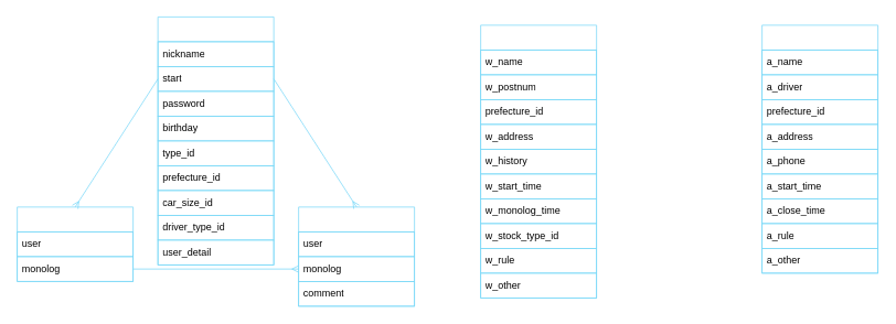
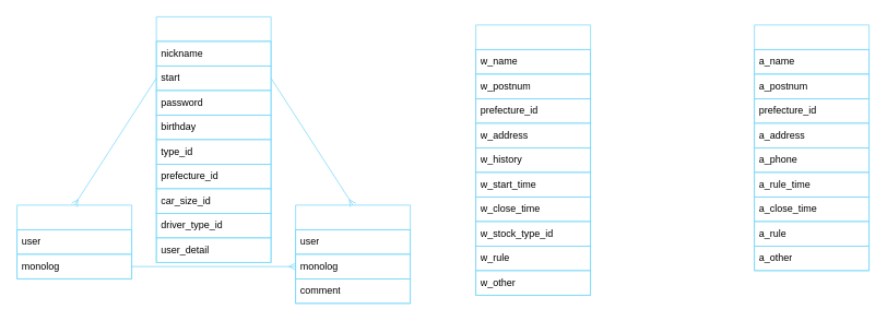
  <mxCell id="0" />
  <mxCell id="1" parent="0" />
  <mxCell id="2" value="&lt;font&gt;User&lt;/font&gt;" style="swimlane;fontStyle=0;childLayout=stackLayout;horizontal=1;startSize=30;horizontalStack=0;resizeParent=1;resizeParentMax=0;resizeLast=0;collapsible=1;marginBottom=0;whiteSpace=wrap;html=1;fontColor=#FFFFFF;strokeColor=#7cd9f8;" parent="1" vertex="1"><mxGeometry x="190" y="20" width="140" height="300" as="geometry"><mxRectangle x="100" y="60" width="60" height="30" as="alternateBounds" /></mxGeometry></mxCell>
  <mxCell id="3" value="nickname" style="text;strokeColor=#7cd9f8;fillColor=none;align=left;verticalAlign=middle;spacingLeft=4;spacingRight=4;overflow=hidden;points=[[0,0.5],[1,0.5]];portConstraint=eastwest;rotatable=0;whiteSpace=wrap;html=1;fontColor=#000000;" parent="2" vertex="1"><mxGeometry y="30" width="140" height="30" as="geometry" /></mxCell>
  <mxCell id="4" value="start" style="text;strokeColor=#7cd9f8;fillColor=none;align=left;verticalAlign=middle;spacingLeft=4;spacingRight=4;overflow=hidden;points=[[0,0.5],[1,0.5]];portConstraint=eastwest;rotatable=0;whiteSpace=wrap;html=1;fontColor=#000000;" parent="2" vertex="1"><mxGeometry y="60" width="140" height="30" as="geometry" /></mxCell>
  <mxCell id="5" value="password" style="text;strokeColor=#7cd9f8;fillColor=none;align=left;verticalAlign=middle;spacingLeft=4;spacingRight=4;overflow=hidden;points=[[0,0.5],[1,0.5]];portConstraint=eastwest;rotatable=0;whiteSpace=wrap;html=1;fontColor=#000000;" parent="2" vertex="1"><mxGeometry y="90" width="140" height="30" as="geometry" /></mxCell>
  <mxCell id="6" value="birthday" style="text;strokeColor=#7cd9f8;fillColor=none;align=left;verticalAlign=middle;spacingLeft=4;spacingRight=4;overflow=hidden;points=[[0,0.5],[1,0.5]];portConstraint=eastwest;rotatable=0;whiteSpace=wrap;html=1;fontColor=#000000;" parent="2" vertex="1"><mxGeometry y="120" width="140" height="30" as="geometry" /></mxCell>
  <mxCell id="7" value="type_id" style="text;strokeColor=#7cd9f8;fillColor=none;align=left;verticalAlign=middle;spacingLeft=4;spacingRight=4;overflow=hidden;points=[[0,0.5],[1,0.5]];portConstraint=eastwest;rotatable=0;whiteSpace=wrap;html=1;fontColor=#000000;" parent="2" vertex="1"><mxGeometry y="150" width="140" height="30" as="geometry" /></mxCell>
  <mxCell id="8" value="prefecture_id" style="text;strokeColor=#7cd9f8;fillColor=none;align=left;verticalAlign=middle;spacingLeft=4;spacingRight=4;overflow=hidden;points=[[0,0.5],[1,0.5]];portConstraint=eastwest;rotatable=0;whiteSpace=wrap;html=1;fontColor=#000000;" parent="2" vertex="1"><mxGeometry y="180" width="140" height="30" as="geometry" /></mxCell>
  <mxCell id="9" value="car_size_id" style="text;strokeColor=#7cd9f8;fillColor=none;align=left;verticalAlign=middle;spacingLeft=4;spacingRight=4;overflow=hidden;points=[[0,0.5],[1,0.5]];portConstraint=eastwest;rotatable=0;whiteSpace=wrap;html=1;fontColor=#000000;" parent="2" vertex="1"><mxGeometry y="210" width="140" height="30" as="geometry" /></mxCell>
  <mxCell id="10" value="driver_type_id" style="text;strokeColor=#7cd9f8;fillColor=none;align=left;verticalAlign=middle;spacingLeft=4;spacingRight=4;overflow=hidden;points=[[0,0.5],[1,0.5]];portConstraint=eastwest;rotatable=0;whiteSpace=wrap;html=1;fontColor=#000000;" parent="2" vertex="1"><mxGeometry y="240" width="140" height="30" as="geometry" /></mxCell>
  <mxCell id="11" value="user_detail" style="text;strokeColor=#7cd9f8;fillColor=none;align=left;verticalAlign=middle;spacingLeft=4;spacingRight=4;overflow=hidden;points=[[0,0.5],[1,0.5]];portConstraint=eastwest;rotatable=0;whiteSpace=wrap;html=1;fontColor=#000000;" parent="2" vertex="1"><mxGeometry y="270" width="140" height="30" as="geometry" /></mxCell>
  <mxCell id="12" value="&lt;font&gt;Warehouse&lt;/font&gt;" style="swimlane;fontStyle=0;childLayout=stackLayout;horizontal=1;startSize=30;horizontalStack=0;resizeParent=1;resizeParentMax=0;resizeLast=0;collapsible=1;marginBottom=0;whiteSpace=wrap;html=1;fontColor=#FFFFFF;strokeColor=#7cd9f8;" parent="1" vertex="1"><mxGeometry x="580" y="30" width="140" height="330" as="geometry" /></mxCell>
  <mxCell id="13" value="w_name" style="text;strokeColor=#7cd9f8;fillColor=none;align=left;verticalAlign=middle;spacingLeft=4;spacingRight=4;overflow=hidden;points=[[0,0.5],[1,0.5]];portConstraint=eastwest;rotatable=0;whiteSpace=wrap;html=1;fontColor=#000000;" parent="12" vertex="1"><mxGeometry y="30" width="140" height="30" as="geometry" /></mxCell>
  <mxCell id="14" value="w_postnum" style="text;strokeColor=#7cd9f8;fillColor=none;align=left;verticalAlign=middle;spacingLeft=4;spacingRight=4;overflow=hidden;points=[[0,0.5],[1,0.5]];portConstraint=eastwest;rotatable=0;whiteSpace=wrap;html=1;fontColor=#000000;" parent="12" vertex="1"><mxGeometry y="60" width="140" height="30" as="geometry" /></mxCell>
  <mxCell id="15" value="prefecture_id" style="text;strokeColor=#7cd9f8;fillColor=none;align=left;verticalAlign=middle;spacingLeft=4;spacingRight=4;overflow=hidden;points=[[0,0.5],[1,0.5]];portConstraint=eastwest;rotatable=0;whiteSpace=wrap;html=1;fontColor=#000000;" parent="12" vertex="1"><mxGeometry y="90" width="140" height="30" as="geometry" /></mxCell>
  <mxCell id="16" value="w_address" style="text;strokeColor=#7cd9f8;fillColor=none;align=left;verticalAlign=middle;spacingLeft=4;spacingRight=4;overflow=hidden;points=[[0,0.5],[1,0.5]];portConstraint=eastwest;rotatable=0;whiteSpace=wrap;html=1;fontColor=#000000;" parent="12" vertex="1"><mxGeometry y="120" width="140" height="30" as="geometry" /></mxCell>
  <mxCell id="17" value="w_history" style="text;strokeColor=#7cd9f8;fillColor=none;align=left;verticalAlign=middle;spacingLeft=4;spacingRight=4;overflow=hidden;points=[[0,0.5],[1,0.5]];portConstraint=eastwest;rotatable=0;whiteSpace=wrap;html=1;fontColor=#000000;" parent="12" vertex="1"><mxGeometry y="150" width="140" height="30" as="geometry" /></mxCell>
  <mxCell id="18" value="w_start_time" style="text;strokeColor=#7cd9f8;fillColor=none;align=left;verticalAlign=middle;spacingLeft=4;spacingRight=4;overflow=hidden;points=[[0,0.5],[1,0.5]];portConstraint=eastwest;rotatable=0;whiteSpace=wrap;html=1;fontColor=#000000;" parent="12" vertex="1"><mxGeometry y="180" width="140" height="30" as="geometry" /></mxCell>
- <mxCell id="19" value="w_monolog_time" style="text;strokeColor=#7cd9f8;fillColor=none;align=left;verticalAlign=middle;spacingLeft=4;spacingRight=4;overflow=hidden;points=[[0,0.5],[1,0.5]];portConstraint=eastwest;rotatable=0;whiteSpace=wrap;html=1;fontColor=#000000;" parent="12" vertex="1"><mxGeometry y="210" width="140" height="30" as="geometry" /></mxCell>
+ <mxCell id="19" value="w_close_time" style="text;strokeColor=#7cd9f8;fillColor=none;align=left;verticalAlign=middle;spacingLeft=4;spacingRight=4;overflow=hidden;points=[[0,0.5],[1,0.5]];portConstraint=eastwest;rotatable=0;whiteSpace=wrap;html=1;fontColor=#000000;" parent="12" vertex="1"><mxGeometry y="210" width="140" height="30" as="geometry" /></mxCell>
  <mxCell id="20" value="w_stock_type_id" style="text;strokeColor=#7cd9f8;fillColor=none;align=left;verticalAlign=middle;spacingLeft=4;spacingRight=4;overflow=hidden;points=[[0,0.5],[1,0.5]];portConstraint=eastwest;rotatable=0;whiteSpace=wrap;html=1;fontColor=#000000;" parent="12" vertex="1"><mxGeometry y="240" width="140" height="30" as="geometry" /></mxCell>
  <mxCell id="21" value="w_rule" style="text;strokeColor=#7cd9f8;fillColor=none;align=left;verticalAlign=middle;spacingLeft=4;spacingRight=4;overflow=hidden;points=[[0,0.5],[1,0.5]];portConstraint=eastwest;rotatable=0;whiteSpace=wrap;html=1;fontColor=#000000;" parent="12" vertex="1"><mxGeometry y="270" width="140" height="30" as="geometry" /></mxCell>
  <mxCell id="22" value="w_other" style="text;strokeColor=#7cd9f8;fillColor=none;align=left;verticalAlign=middle;spacingLeft=4;spacingRight=4;overflow=hidden;points=[[0,0.5],[1,0.5]];portConstraint=eastwest;rotatable=0;whiteSpace=wrap;html=1;fontColor=#000000;" parent="12" vertex="1"><mxGeometry y="300" width="140" height="30" as="geometry" /></mxCell>
  <mxCell id="23" value="&lt;font&gt;Comment&lt;/font&gt;" style="swimlane;fontStyle=0;childLayout=stackLayout;horizontal=1;startSize=30;horizontalStack=0;resizeParent=1;resizeParentMax=0;resizeLast=0;collapsible=1;marginBottom=0;whiteSpace=wrap;html=1;fontColor=#FFFFFF;strokeColor=#7cd9f8;" parent="1" vertex="1"><mxGeometry x="360" y="250" width="140" height="120" as="geometry" /></mxCell>
  <mxCell id="24" value="user" style="text;strokeColor=#7cd9f8;fillColor=none;align=left;verticalAlign=middle;spacingLeft=4;spacingRight=4;overflow=hidden;points=[[0,0.5],[1,0.5]];portConstraint=eastwest;rotatable=0;whiteSpace=wrap;html=1;fontColor=#000000;" parent="23" vertex="1"><mxGeometry y="30" width="140" height="30" as="geometry" /></mxCell>
  <mxCell id="25" value="monolog" style="text;strokeColor=#7cd9f8;fillColor=none;align=left;verticalAlign=middle;spacingLeft=4;spacingRight=4;overflow=hidden;points=[[0,0.5],[1,0.5]];portConstraint=eastwest;rotatable=0;whiteSpace=wrap;html=1;fontColor=#000000;" parent="23" vertex="1"><mxGeometry y="60" width="140" height="30" as="geometry" /></mxCell>
  <mxCell id="26" value="comment" style="text;strokeColor=#7cd9f8;fillColor=none;align=left;verticalAlign=middle;spacingLeft=4;spacingRight=4;overflow=hidden;points=[[0,0.5],[1,0.5]];portConstraint=eastwest;rotatable=0;whiteSpace=wrap;html=1;fontColor=#000000;" parent="23" vertex="1"><mxGeometry y="90" width="140" height="30" as="geometry" /></mxCell>
  <mxCell id="27" value="&lt;font&gt;Around&lt;/font&gt;" style="swimlane;fontStyle=0;childLayout=stackLayout;horizontal=1;startSize=30;horizontalStack=0;resizeParent=1;resizeParentMax=0;resizeLast=0;collapsible=1;marginBottom=0;whiteSpace=wrap;html=1;fontColor=#FFFFFF;strokeColor=#7cd9f8;" parent="1" vertex="1"><mxGeometry x="920" y="30" width="140" height="300" as="geometry" /></mxCell>
  <mxCell id="28" value="a_name" style="text;strokeColor=#7cd9f8;fillColor=none;align=left;verticalAlign=middle;spacingLeft=4;spacingRight=4;overflow=hidden;points=[[0,0.5],[1,0.5]];portConstraint=eastwest;rotatable=0;whiteSpace=wrap;html=1;fontColor=#000000;" parent="27" vertex="1"><mxGeometry y="30" width="140" height="30" as="geometry" /></mxCell>
- <mxCell id="29" value="a_driver" style="text;strokeColor=#7cd9f8;fillColor=none;align=left;verticalAlign=middle;spacingLeft=4;spacingRight=4;overflow=hidden;points=[[0,0.5],[1,0.5]];portConstraint=eastwest;rotatable=0;whiteSpace=wrap;html=1;fontColor=#000000;" parent="27" vertex="1"><mxGeometry y="60" width="140" height="30" as="geometry" /></mxCell>
+ <mxCell id="29" value="a_postnum" style="text;strokeColor=#7cd9f8;fillColor=none;align=left;verticalAlign=middle;spacingLeft=4;spacingRight=4;overflow=hidden;points=[[0,0.5],[1,0.5]];portConstraint=eastwest;rotatable=0;whiteSpace=wrap;html=1;fontColor=#000000;" parent="27" vertex="1"><mxGeometry y="60" width="140" height="30" as="geometry" /></mxCell>
  <mxCell id="30" value="prefecture_id" style="text;strokeColor=#7cd9f8;fillColor=none;align=left;verticalAlign=middle;spacingLeft=4;spacingRight=4;overflow=hidden;points=[[0,0.5],[1,0.5]];portConstraint=eastwest;rotatable=0;whiteSpace=wrap;html=1;fontColor=#000000;" parent="27" vertex="1"><mxGeometry y="90" width="140" height="30" as="geometry" /></mxCell>
  <mxCell id="31" value="a_address" style="text;strokeColor=#7cd9f8;fillColor=none;align=left;verticalAlign=middle;spacingLeft=4;spacingRight=4;overflow=hidden;points=[[0,0.5],[1,0.5]];portConstraint=eastwest;rotatable=0;whiteSpace=wrap;html=1;fontColor=#000000;" parent="27" vertex="1"><mxGeometry y="120" width="140" height="30" as="geometry" /></mxCell>
  <mxCell id="32" value="a_phone" style="text;strokeColor=#7cd9f8;fillColor=none;align=left;verticalAlign=middle;spacingLeft=4;spacingRight=4;overflow=hidden;points=[[0,0.5],[1,0.5]];portConstraint=eastwest;rotatable=0;whiteSpace=wrap;html=1;fontColor=#000000;" parent="27" vertex="1"><mxGeometry y="150" width="140" height="30" as="geometry" /></mxCell>
- <mxCell id="33" value="a_start_time" style="text;strokeColor=#7cd9f8;fillColor=none;align=left;verticalAlign=middle;spacingLeft=4;spacingRight=4;overflow=hidden;points=[[0,0.5],[1,0.5]];portConstraint=eastwest;rotatable=0;whiteSpace=wrap;html=1;fontColor=#000000;" parent="27" vertex="1"><mxGeometry y="180" width="140" height="30" as="geometry" /></mxCell>
+ <mxCell id="33" value="a_rule_time" style="text;strokeColor=#7cd9f8;fillColor=none;align=left;verticalAlign=middle;spacingLeft=4;spacingRight=4;overflow=hidden;points=[[0,0.5],[1,0.5]];portConstraint=eastwest;rotatable=0;whiteSpace=wrap;html=1;fontColor=#000000;" parent="27" vertex="1"><mxGeometry y="180" width="140" height="30" as="geometry" /></mxCell>
  <mxCell id="34" value="a_close_time" style="text;strokeColor=#7cd9f8;fillColor=none;align=left;verticalAlign=middle;spacingLeft=4;spacingRight=4;overflow=hidden;points=[[0,0.5],[1,0.5]];portConstraint=eastwest;rotatable=0;whiteSpace=wrap;html=1;fontColor=#000000;" parent="27" vertex="1"><mxGeometry y="210" width="140" height="30" as="geometry" /></mxCell>
  <mxCell id="35" value="a_rule" style="text;strokeColor=#7cd9f8;fillColor=none;align=left;verticalAlign=middle;spacingLeft=4;spacingRight=4;overflow=hidden;points=[[0,0.5],[1,0.5]];portConstraint=eastwest;rotatable=0;whiteSpace=wrap;html=1;fontColor=#000000;" parent="27" vertex="1"><mxGeometry y="240" width="140" height="30" as="geometry" /></mxCell>
  <mxCell id="36" value="a_other" style="text;strokeColor=#7cd9f8;fillColor=none;align=left;verticalAlign=middle;spacingLeft=4;spacingRight=4;overflow=hidden;points=[[0,0.5],[1,0.5]];portConstraint=eastwest;rotatable=0;whiteSpace=wrap;html=1;fontColor=#000000;" parent="27" vertex="1"><mxGeometry y="270" width="140" height="30" as="geometry" /></mxCell>
  <mxCell id="37" value="&lt;font&gt;Monolog&lt;/font&gt;" style="swimlane;fontStyle=0;childLayout=stackLayout;horizontal=1;startSize=30;horizontalStack=0;resizeParent=1;resizeParentMax=0;resizeLast=0;collapsible=1;marginBottom=0;whiteSpace=wrap;html=1;fontColor=#FFFFFF;strokeColor=#7cd9f8;" parent="1" vertex="1"><mxGeometry x="20" y="250" width="140" height="90" as="geometry" /></mxCell>
  <mxCell id="38" value="user" style="text;strokeColor=#7cd9f8;fillColor=none;align=left;verticalAlign=middle;spacingLeft=4;spacingRight=4;overflow=hidden;points=[[0,0.5],[1,0.5]];portConstraint=eastwest;rotatable=0;whiteSpace=wrap;html=1;fontColor=#000000;" parent="37" vertex="1"><mxGeometry y="30" width="140" height="30" as="geometry" /></mxCell>
  <mxCell id="39" value="monolog" style="text;strokeColor=#7cd9f8;fillColor=none;align=left;verticalAlign=middle;spacingLeft=4;spacingRight=4;overflow=hidden;points=[[0,0.5],[1,0.5]];portConstraint=eastwest;rotatable=0;whiteSpace=wrap;html=1;fontColor=#000000;" parent="37" vertex="1"><mxGeometry y="60" width="140" height="30" as="geometry" /></mxCell>
  <mxCell id="40" value="" style="endArrow=ERmany;html=1;exitX=1;exitY=0.5;exitDx=0;exitDy=0;entryX=0;entryY=0.5;entryDx=0;entryDy=0;endFill=0;fontColor=#FFFFFF;strokeColor=#7cd9f8;" parent="1" source="39" target="25" edge="1"><mxGeometry width="50" height="50" relative="1" as="geometry"><mxPoint x="250" y="400" as="sourcePoint" /><mxPoint x="380" y="350" as="targetPoint" /></mxGeometry></mxCell>
  <mxCell id="41" style="edgeStyle=none;html=1;exitX=0;exitY=0.5;exitDx=0;exitDy=0;entryX=0.5;entryY=0;entryDx=0;entryDy=0;endArrow=ERmany;endFill=0;fontColor=#FFFFFF;strokeColor=#7cd9f8;" parent="1" source="4" target="37" edge="1"><mxGeometry relative="1" as="geometry"><mxPoint x="180" y="165" as="targetPoint" /></mxGeometry></mxCell>
  <mxCell id="42" value="" style="endArrow=ERmany;html=1;entryX=0.5;entryY=0;entryDx=0;entryDy=0;exitX=1;exitY=0.5;exitDx=0;exitDy=0;endFill=0;fontColor=#FFFFFF;strokeColor=#7cd9f8;" parent="1" source="4" target="23" edge="1"><mxGeometry width="50" height="50" relative="1" as="geometry"><mxPoint x="330" y="400" as="sourcePoint" /><mxPoint x="380" y="350" as="targetPoint" /></mxGeometry></mxCell>
